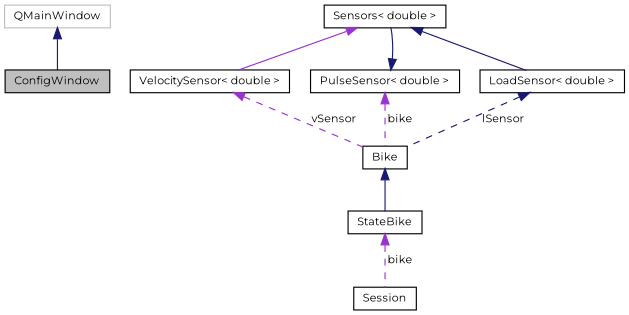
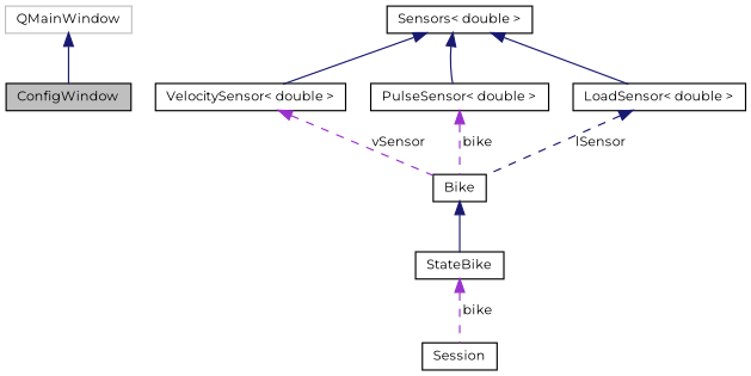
  digraph {
    fontname=Montserrat
    node [color=black fillcolor=white fontname=Montserrat fontsize=10 shape=record style=filled]
    edge [color=midnightblue dir=back fontname=Montserrat fontsize=10 labelfontname=Helvetica labelfontsize=10 style=solid]
    n1 [fillcolor=grey75 fontcolor=black height=0.2 label=ConfigWindow width=0.4]
    n2 [color=grey75 height=0.2 label=QMainWindow width=0.4]
    n3 [height=0.2 label=Session width=0.4]
    n4 [height=0.2 label=StateBike width=0.4]
    n5 [height=0.2 label=Bike width=0.4]
    n6 [height=0.2 label="VelocitySensor\< double \>" width=0.4]
    n7 [height=0.2 label="Sensors\< double \>" width=0.4]
    n8 [height=0.2 label="PulseSensor\< double \>" width=0.4]
    n9 [height=0.2 label="LoadSensor\< double \>" width=0.4]
    n2 -> n1
    n4 -> n3 [color=darkorchid3 label=" bike" style=dashed]
    n5 -> n4
    n6 -> n5 [color=darkorchid3 label=" vSensor" style=dashed]
-   n7 -> n6 [color=darkorchid3]
-   n8 -> n7
+   n7 -> n6
+   n7 -> n8
    n7 -> n9
    n8 -> n5 [color=darkorchid3 label=" bike" style=dashed]
    n9 -> n5 [label=" lSensor" style=dashed]
  }
